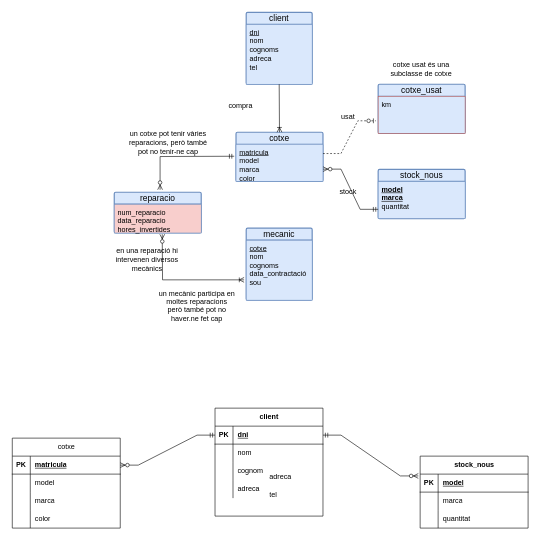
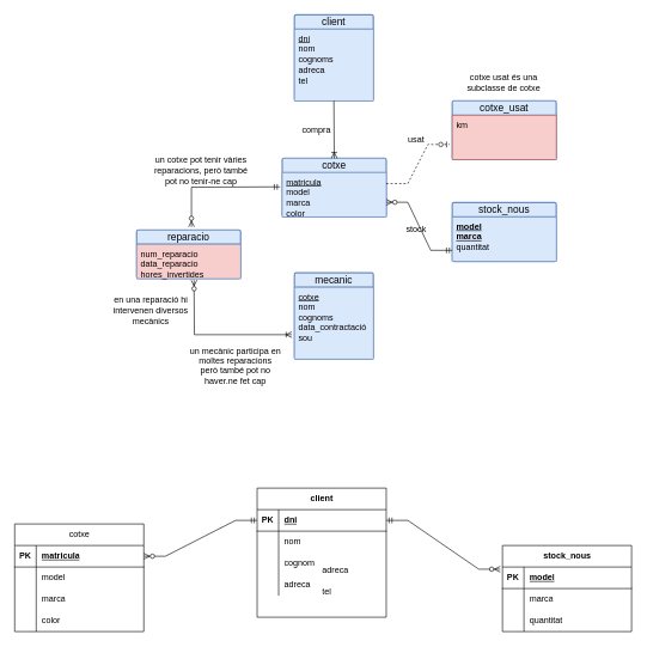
  <mxCell id="0" />
  <mxCell id="1" parent="0" />
  <mxCell id="2" value="client" style="swimlane;childLayout=stackLayout;horizontal=1;startSize=20;horizontalStack=0;rounded=1;fontSize=14;fontStyle=0;strokeWidth=2;resizeParent=0;resizeLast=1;shadow=0;dashed=0;align=center;arcSize=4;whiteSpace=wrap;html=1;fillColor=#dae8fc;strokeColor=#6c8ebf;" parent="1" vertex="1"><mxGeometry x="410" y="20" width="110" height="120" as="geometry" /></mxCell>
  <mxCell id="3" value="&lt;div&gt;&lt;u&gt;dni&lt;/u&gt;&lt;/div&gt;&lt;div&gt;nom&lt;/div&gt;&lt;div&gt;cognoms&lt;/div&gt;&lt;div&gt;adreca&lt;/div&gt;&lt;div&gt;tel&lt;br&gt;&lt;/div&gt;" style="align=left;strokeColor=#6c8ebf;fillColor=#dae8fc;spacingLeft=4;fontSize=12;verticalAlign=top;resizable=0;rotatable=0;part=1;html=1;" parent="2" vertex="1"><mxGeometry y="20" width="110" height="100" as="geometry" /></mxCell>
  <mxCell id="4" value="" style="align=left;strokeColor=#6c8ebf;fillColor=#dae8fc;spacingLeft=4;fontSize=12;verticalAlign=top;resizable=0;rotatable=0;part=1;html=1;" parent="2" vertex="1"><mxGeometry y="120" width="110" as="geometry" /></mxCell>
  <mxCell id="5" value="cotxe" style="swimlane;childLayout=stackLayout;horizontal=1;startSize=20;horizontalStack=0;rounded=1;fontSize=14;fontStyle=0;strokeWidth=2;resizeParent=0;resizeLast=1;shadow=0;dashed=0;align=center;arcSize=4;whiteSpace=wrap;html=1;fillColor=#dae8fc;strokeColor=#6c8ebf;" parent="1" vertex="1"><mxGeometry x="393" y="220" width="145" height="82" as="geometry" /></mxCell>
  <mxCell id="6" value="&lt;u&gt;matricula&lt;/u&gt;&lt;div&gt;model&lt;/div&gt;&lt;div&gt;marca&lt;/div&gt;&lt;div&gt;color&lt;br&gt;&lt;/div&gt;" style="align=left;strokeColor=#6c8ebf;fillColor=#dae8fc;spacingLeft=4;fontSize=12;verticalAlign=top;resizable=0;rotatable=0;part=1;html=1;" parent="5" vertex="1"><mxGeometry y="20" width="145" height="62" as="geometry" /></mxCell>
  <mxCell id="7" value="cotxe_usat" style="swimlane;childLayout=stackLayout;horizontal=1;startSize=20;horizontalStack=0;rounded=1;fontSize=14;fontStyle=0;strokeWidth=2;resizeParent=0;resizeLast=1;shadow=0;dashed=0;align=center;arcSize=4;whiteSpace=wrap;html=1;fillColor=#dae8fc;strokeColor=#6c8ebf;" parent="1" vertex="1"><mxGeometry x="630" y="140" width="145" height="82" as="geometry" /></mxCell>
- <mxCell id="8" value="km" style="align=left;strokeColor=#b85450;fillColor=#dae8fc;spacingLeft=4;fontSize=12;verticalAlign=top;resizable=0;rotatable=0;part=1;html=1;" parent="7" vertex="1"><mxGeometry y="20" width="145" height="62" as="geometry" /></mxCell>
+ <mxCell id="8" value="km" style="align=left;strokeColor=#b85450;fillColor=#f8cecc;spacingLeft=4;fontSize=12;verticalAlign=top;resizable=0;rotatable=0;part=1;html=1;" parent="7" vertex="1"><mxGeometry y="20" width="145" height="62" as="geometry" /></mxCell>
  <mxCell id="9" value="stock_nous" style="swimlane;childLayout=stackLayout;horizontal=1;startSize=20;horizontalStack=0;rounded=1;fontSize=14;fontStyle=0;strokeWidth=2;resizeParent=0;resizeLast=1;shadow=0;dashed=0;align=center;arcSize=4;whiteSpace=wrap;html=1;fillColor=#dae8fc;strokeColor=#6c8ebf;" parent="1" vertex="1"><mxGeometry x="630" y="282" width="145" height="82" as="geometry" /></mxCell>
  <mxCell id="10" value="&lt;b&gt;&lt;u&gt;model&lt;/u&gt;&lt;/b&gt;&lt;div&gt;&lt;b&gt;&lt;u&gt;marca&lt;/u&gt;&lt;/b&gt;&lt;/div&gt;&lt;div&gt;quantitat&lt;br&gt;&lt;/div&gt;" style="align=left;strokeColor=#6c8ebf;fillColor=#dae8fc;spacingLeft=4;fontSize=12;verticalAlign=top;resizable=0;rotatable=0;part=1;html=1;" parent="9" vertex="1"><mxGeometry y="20" width="145" height="62" as="geometry" /></mxCell>
  <mxCell id="11" value="mecanic" style="swimlane;childLayout=stackLayout;horizontal=1;startSize=20;horizontalStack=0;rounded=1;fontSize=14;fontStyle=0;strokeWidth=2;resizeParent=0;resizeLast=1;shadow=0;dashed=0;align=center;arcSize=4;whiteSpace=wrap;html=1;fillColor=#dae8fc;strokeColor=#6c8ebf;" parent="1" vertex="1"><mxGeometry x="410" y="380" width="110" height="120" as="geometry" /></mxCell>
  <mxCell id="12" value="&lt;div&gt;&lt;u&gt;cotxe&lt;/u&gt;&lt;/div&gt;&lt;div&gt;nom&lt;/div&gt;&lt;div&gt;cognoms&lt;/div&gt;&lt;div&gt;data_contractació&lt;br&gt;&lt;/div&gt;&lt;div&gt;sou&lt;br&gt;&lt;/div&gt;" style="align=left;strokeColor=#6c8ebf;fillColor=#dae8fc;spacingLeft=4;fontSize=12;verticalAlign=top;resizable=0;rotatable=0;part=1;html=1;" parent="11" vertex="1"><mxGeometry y="20" width="110" height="100" as="geometry" /></mxCell>
  <mxCell id="13" value="" style="align=left;strokeColor=#6c8ebf;fillColor=#dae8fc;spacingLeft=4;fontSize=12;verticalAlign=top;resizable=0;rotatable=0;part=1;html=1;" parent="11" vertex="1"><mxGeometry y="120" width="110" as="geometry" /></mxCell>
  <mxCell id="14" value="" style="fontSize=12;html=1;endArrow=ERoneToMany;rounded=0;exitX=0;exitY=0;exitDx=0;exitDy=0;entryX=0.5;entryY=0;entryDx=0;entryDy=0;edgeStyle=orthogonalEdgeStyle;" parent="1" source="4" target="5" edge="1"><mxGeometry width="100" height="100" relative="1" as="geometry"><mxPoint x="380" y="340" as="sourcePoint" /><mxPoint x="480" y="240" as="targetPoint" /></mxGeometry></mxCell>
  <mxCell id="15" value="un cotxe pot tenir vàries reparacions, però també pot no tenir-ne cap" style="text;html=1;strokeColor=none;fillColor=none;align=center;verticalAlign=middle;whiteSpace=wrap;rounded=0;" parent="1" vertex="1"><mxGeometry x="210" y="222" width="140" height="30" as="geometry" /></mxCell>
- <mxCell id="16" value="compra" style="text;html=1;strokeColor=none;fillColor=none;align=center;verticalAlign=middle;whiteSpace=wrap;rounded=0;" parent="1" vertex="1"><mxGeometry x="371" y="161" width="60" height="30" as="geometry" /></mxCell>
+ <mxCell id="16" value="compra" style="text;html=1;strokeColor=none;fillColor=none;align=center;verticalAlign=middle;whiteSpace=wrap;rounded=0;" parent="1" vertex="1"><mxGeometry x="411" y="166" width="60" height="30" as="geometry" /></mxCell>
  <mxCell id="17" value="stock" style="text;html=1;strokeColor=none;fillColor=none;align=center;verticalAlign=middle;whiteSpace=wrap;rounded=0;" parent="1" vertex="1"><mxGeometry x="550" y="304" width="60" height="30" as="geometry" /></mxCell>
  <mxCell id="18" value="usat" style="text;html=1;strokeColor=none;fillColor=none;align=center;verticalAlign=middle;whiteSpace=wrap;rounded=0;" parent="1" vertex="1"><mxGeometry x="550" y="180" width="60" height="30" as="geometry" /></mxCell>
  <mxCell id="19" value="" style="edgeStyle=entityRelationEdgeStyle;fontSize=12;html=1;endArrow=ERzeroToMany;startArrow=ERmandOne;rounded=0;entryX=1;entryY=0.75;entryDx=0;entryDy=0;exitX=0;exitY=0.75;exitDx=0;exitDy=0;" parent="1" source="10" target="5" edge="1"><mxGeometry width="100" height="100" relative="1" as="geometry"><mxPoint x="620" y="320" as="sourcePoint" /><mxPoint x="850" y="320" as="targetPoint" /></mxGeometry></mxCell>
  <mxCell id="20" value="" style="edgeStyle=entityRelationEdgeStyle;fontSize=12;html=1;endArrow=ERzeroToOne;endFill=1;rounded=0;entryX=-0.027;entryY=0.66;entryDx=0;entryDy=0;exitX=1;exitY=0.25;exitDx=0;exitDy=0;entryPerimeter=0;dashed=1;" parent="1" source="6" target="8" edge="1"><mxGeometry width="100" height="100" relative="1" as="geometry"><mxPoint x="750" y="420" as="sourcePoint" /><mxPoint x="850" y="320" as="targetPoint" /></mxGeometry></mxCell>
  <mxCell id="21" value="reparacio" style="swimlane;childLayout=stackLayout;horizontal=1;startSize=20;horizontalStack=0;rounded=1;fontSize=14;fontStyle=0;strokeWidth=2;resizeParent=0;resizeLast=1;shadow=0;dashed=0;align=center;arcSize=4;whiteSpace=wrap;html=1;fillColor=#dae8fc;strokeColor=#6c8ebf;" parent="1" vertex="1"><mxGeometry x="190" y="320" width="145" height="68" as="geometry" /></mxCell>
  <mxCell id="22" value="num_reparacio&lt;div&gt;data_reparacio&lt;/div&gt;&lt;div&gt;hores_invertides&lt;u&gt;&lt;br&gt;&lt;/u&gt;&lt;/div&gt;" style="align=left;strokeColor=#6c8ebf;fillColor=#f8cecc;spacingLeft=4;fontSize=12;verticalAlign=top;resizable=0;rotatable=0;part=1;html=1;" parent="21" vertex="1"><mxGeometry y="20" width="145" height="48" as="geometry" /></mxCell>
  <mxCell id="23" value="" style="fontSize=12;html=1;endArrow=ERzeroToMany;startArrow=ERmandOne;rounded=0;entryX=0.527;entryY=-0.061;entryDx=0;entryDy=0;entryPerimeter=0;edgeStyle=orthogonalEdgeStyle;" parent="1" target="21" edge="1"><mxGeometry width="100" height="100" relative="1" as="geometry"><mxPoint x="390" y="260" as="sourcePoint" /><mxPoint x="410" y="190" as="targetPoint" /></mxGeometry></mxCell>
  <mxCell id="24" value="" style="fontSize=12;html=1;endArrow=ERzeroToMany;startArrow=ERoneToMany;rounded=0;exitX=-0.032;exitY=0.661;exitDx=0;exitDy=0;exitPerimeter=0;edgeStyle=orthogonalEdgeStyle;startFill=0;" parent="1" source="12" edge="1"><mxGeometry width="100" height="100" relative="1" as="geometry"><mxPoint x="190" y="500" as="sourcePoint" /><mxPoint x="270" y="390" as="targetPoint" /></mxGeometry></mxCell>
  <mxCell id="25" value="cotxe usat és una subclasse de cotxe" style="text;html=1;strokeColor=none;fillColor=none;align=center;verticalAlign=middle;whiteSpace=wrap;rounded=0;" parent="1" vertex="1"><mxGeometry x="637" y="90" width="130" height="50" as="geometry" /></mxCell>
- <mxCell id="26" value="&lt;div&gt;en una reparació hi intervenen diversos mecànics&lt;/div&gt;" style="text;html=1;strokeColor=none;fillColor=none;align=center;verticalAlign=middle;whiteSpace=wrap;rounded=0;" parent="1" vertex="1"><mxGeometry x="175" y="410" width="140" height="43" as="geometry" /></mxCell>
+ <mxCell id="26" value="&lt;div&gt;en una reparació hi intervenen diversos mecànics&lt;/div&gt;" style="text;html=1;strokeColor=none;fillColor=none;align=center;verticalAlign=middle;whiteSpace=wrap;rounded=0;" parent="1" vertex="1"><mxGeometry x="140" y="410" width="140" height="43" as="geometry" /></mxCell>
  <mxCell id="27" value="&lt;div&gt;un mecànic participa en moltes reparacions però també pot no haver.ne fet cap&lt;/div&gt;&amp;nbsp;" style="text;html=1;strokeColor=none;fillColor=none;align=center;verticalAlign=middle;whiteSpace=wrap;rounded=0;" parent="1" vertex="1"><mxGeometry x="263" y="490" width="130" height="53" as="geometry" /></mxCell>
  <mxCell id="28" value="cotxe" style="shape=table;startSize=30;container=1;collapsible=1;childLayout=tableLayout;fixedRows=1;rowLines=0;fontStyle=0;align=center;resizeLast=1;html=1;" vertex="1" parent="1"><mxGeometry x="20" y="730" width="180" height="150" as="geometry" /></mxCell>
  <mxCell id="29" value="" style="shape=tableRow;horizontal=0;startSize=0;swimlaneHead=0;swimlaneBody=0;fillColor=none;collapsible=0;dropTarget=0;points=[[0,0.5],[1,0.5]];portConstraint=eastwest;top=0;left=0;right=0;bottom=1;" vertex="1" parent="28"><mxGeometry y="30" width="180" height="30" as="geometry" /></mxCell>
  <mxCell id="30" value="PK" style="shape=partialRectangle;connectable=0;fillColor=none;top=0;left=0;bottom=0;right=0;fontStyle=1;overflow=hidden;whiteSpace=wrap;html=1;" vertex="1" parent="29"><mxGeometry width="30" height="30" as="geometry"><mxRectangle width="30" height="30" as="alternateBounds" /></mxGeometry></mxCell>
  <mxCell id="31" value="matricula" style="shape=partialRectangle;connectable=0;fillColor=none;top=0;left=0;bottom=0;right=0;align=left;spacingLeft=6;fontStyle=5;overflow=hidden;whiteSpace=wrap;html=1;" vertex="1" parent="29"><mxGeometry x="30" width="150" height="30" as="geometry"><mxRectangle width="150" height="30" as="alternateBounds" /></mxGeometry></mxCell>
  <mxCell id="32" value="" style="shape=tableRow;horizontal=0;startSize=0;swimlaneHead=0;swimlaneBody=0;fillColor=none;collapsible=0;dropTarget=0;points=[[0,0.5],[1,0.5]];portConstraint=eastwest;top=0;left=0;right=0;bottom=0;" vertex="1" parent="28"><mxGeometry y="60" width="180" height="30" as="geometry" /></mxCell>
  <mxCell id="33" value="" style="shape=partialRectangle;connectable=0;fillColor=none;top=0;left=0;bottom=0;right=0;editable=1;overflow=hidden;whiteSpace=wrap;html=1;" vertex="1" parent="32"><mxGeometry width="30" height="30" as="geometry"><mxRectangle width="30" height="30" as="alternateBounds" /></mxGeometry></mxCell>
  <mxCell id="34" value="model" style="shape=partialRectangle;connectable=0;fillColor=none;top=0;left=0;bottom=0;right=0;align=left;spacingLeft=6;overflow=hidden;whiteSpace=wrap;html=1;" vertex="1" parent="32"><mxGeometry x="30" width="150" height="30" as="geometry"><mxRectangle width="150" height="30" as="alternateBounds" /></mxGeometry></mxCell>
  <mxCell id="35" value="" style="shape=tableRow;horizontal=0;startSize=0;swimlaneHead=0;swimlaneBody=0;fillColor=none;collapsible=0;dropTarget=0;points=[[0,0.5],[1,0.5]];portConstraint=eastwest;top=0;left=0;right=0;bottom=0;" vertex="1" parent="28"><mxGeometry y="90" width="180" height="30" as="geometry" /></mxCell>
  <mxCell id="36" value="" style="shape=partialRectangle;connectable=0;fillColor=none;top=0;left=0;bottom=0;right=0;editable=1;overflow=hidden;whiteSpace=wrap;html=1;" vertex="1" parent="35"><mxGeometry width="30" height="30" as="geometry"><mxRectangle width="30" height="30" as="alternateBounds" /></mxGeometry></mxCell>
  <mxCell id="37" value="marca" style="shape=partialRectangle;connectable=0;fillColor=none;top=0;left=0;bottom=0;right=0;align=left;spacingLeft=6;overflow=hidden;whiteSpace=wrap;html=1;" vertex="1" parent="35"><mxGeometry x="30" width="150" height="30" as="geometry"><mxRectangle width="150" height="30" as="alternateBounds" /></mxGeometry></mxCell>
  <mxCell id="38" value="" style="shape=tableRow;horizontal=0;startSize=0;swimlaneHead=0;swimlaneBody=0;fillColor=none;collapsible=0;dropTarget=0;points=[[0,0.5],[1,0.5]];portConstraint=eastwest;top=0;left=0;right=0;bottom=0;" vertex="1" parent="28"><mxGeometry y="120" width="180" height="30" as="geometry" /></mxCell>
  <mxCell id="39" value="" style="shape=partialRectangle;connectable=0;fillColor=none;top=0;left=0;bottom=0;right=0;editable=1;overflow=hidden;whiteSpace=wrap;html=1;" vertex="1" parent="38"><mxGeometry width="30" height="30" as="geometry"><mxRectangle width="30" height="30" as="alternateBounds" /></mxGeometry></mxCell>
  <mxCell id="40" value="color" style="shape=partialRectangle;connectable=0;fillColor=none;top=0;left=0;bottom=0;right=0;align=left;spacingLeft=6;overflow=hidden;whiteSpace=wrap;html=1;" vertex="1" parent="38"><mxGeometry x="30" width="150" height="30" as="geometry"><mxRectangle width="150" height="30" as="alternateBounds" /></mxGeometry></mxCell>
  <mxCell id="41" value="client" style="shape=table;startSize=30;container=1;collapsible=1;childLayout=tableLayout;fixedRows=1;rowLines=0;fontStyle=1;align=center;resizeLast=1;html=1;" vertex="1" parent="1"><mxGeometry x="358" y="680" width="180" height="180" as="geometry" /></mxCell>
  <mxCell id="42" value="" style="shape=tableRow;horizontal=0;startSize=0;swimlaneHead=0;swimlaneBody=0;fillColor=none;collapsible=0;dropTarget=0;points=[[0,0.5],[1,0.5]];portConstraint=eastwest;top=0;left=0;right=0;bottom=1;" vertex="1" parent="41"><mxGeometry y="30" width="180" height="30" as="geometry" /></mxCell>
  <mxCell id="43" value="PK" style="shape=partialRectangle;connectable=0;fillColor=none;top=0;left=0;bottom=0;right=0;fontStyle=1;overflow=hidden;whiteSpace=wrap;html=1;" vertex="1" parent="42"><mxGeometry width="30" height="30" as="geometry"><mxRectangle width="30" height="30" as="alternateBounds" /></mxGeometry></mxCell>
  <mxCell id="44" value="dni" style="shape=partialRectangle;connectable=0;fillColor=none;top=0;left=0;bottom=0;right=0;align=left;spacingLeft=6;fontStyle=5;overflow=hidden;whiteSpace=wrap;html=1;" vertex="1" parent="42"><mxGeometry x="30" width="150" height="30" as="geometry"><mxRectangle width="150" height="30" as="alternateBounds" /></mxGeometry></mxCell>
  <mxCell id="45" value="" style="shape=tableRow;horizontal=0;startSize=0;swimlaneHead=0;swimlaneBody=0;fillColor=none;collapsible=0;dropTarget=0;points=[[0,0.5],[1,0.5]];portConstraint=eastwest;top=0;left=0;right=0;bottom=0;" vertex="1" parent="41"><mxGeometry y="60" width="180" height="30" as="geometry" /></mxCell>
  <mxCell id="46" value="" style="shape=partialRectangle;connectable=0;fillColor=none;top=0;left=0;bottom=0;right=0;editable=1;overflow=hidden;whiteSpace=wrap;html=1;" vertex="1" parent="45"><mxGeometry width="30" height="30" as="geometry"><mxRectangle width="30" height="30" as="alternateBounds" /></mxGeometry></mxCell>
  <mxCell id="47" value="nom" style="shape=partialRectangle;connectable=0;fillColor=none;top=0;left=0;bottom=0;right=0;align=left;spacingLeft=6;overflow=hidden;whiteSpace=wrap;html=1;" vertex="1" parent="45"><mxGeometry x="30" width="150" height="30" as="geometry"><mxRectangle width="150" height="30" as="alternateBounds" /></mxGeometry></mxCell>
  <mxCell id="48" value="" style="shape=tableRow;horizontal=0;startSize=0;swimlaneHead=0;swimlaneBody=0;fillColor=none;collapsible=0;dropTarget=0;points=[[0,0.5],[1,0.5]];portConstraint=eastwest;top=0;left=0;right=0;bottom=0;" vertex="1" parent="41"><mxGeometry y="90" width="180" height="30" as="geometry" /></mxCell>
  <mxCell id="49" value="" style="shape=partialRectangle;connectable=0;fillColor=none;top=0;left=0;bottom=0;right=0;editable=1;overflow=hidden;whiteSpace=wrap;html=1;" vertex="1" parent="48"><mxGeometry width="30" height="30" as="geometry"><mxRectangle width="30" height="30" as="alternateBounds" /></mxGeometry></mxCell>
  <mxCell id="50" value="cognom" style="shape=partialRectangle;connectable=0;fillColor=none;top=0;left=0;bottom=0;right=0;align=left;spacingLeft=6;overflow=hidden;whiteSpace=wrap;html=1;" vertex="1" parent="48"><mxGeometry x="30" width="150" height="30" as="geometry"><mxRectangle width="150" height="30" as="alternateBounds" /></mxGeometry></mxCell>
  <mxCell id="51" value="" style="shape=tableRow;horizontal=0;startSize=0;swimlaneHead=0;swimlaneBody=0;fillColor=none;collapsible=0;dropTarget=0;points=[[0,0.5],[1,0.5]];portConstraint=eastwest;top=0;left=0;right=0;bottom=0;" vertex="1" parent="41"><mxGeometry y="120" width="180" height="30" as="geometry" /></mxCell>
  <mxCell id="52" value="" style="shape=partialRectangle;connectable=0;fillColor=none;top=0;left=0;bottom=0;right=0;editable=1;overflow=hidden;whiteSpace=wrap;html=1;" vertex="1" parent="51"><mxGeometry width="30" height="30" as="geometry"><mxRectangle width="30" height="30" as="alternateBounds" /></mxGeometry></mxCell>
  <mxCell id="53" value="adreca" style="shape=partialRectangle;connectable=0;fillColor=none;top=0;left=0;bottom=0;right=0;align=left;spacingLeft=6;overflow=hidden;whiteSpace=wrap;html=1;" vertex="1" parent="51"><mxGeometry x="30" width="150" height="30" as="geometry"><mxRectangle width="150" height="30" as="alternateBounds" /></mxGeometry></mxCell>
  <mxCell id="54" value="stock_nous" style="shape=table;startSize=30;container=1;collapsible=1;childLayout=tableLayout;fixedRows=1;rowLines=0;fontStyle=1;align=center;resizeLast=1;html=1;" vertex="1" parent="1"><mxGeometry x="700" y="760" width="180" height="120" as="geometry" /></mxCell>
  <mxCell id="55" value="" style="shape=tableRow;horizontal=0;startSize=0;swimlaneHead=0;swimlaneBody=0;fillColor=none;collapsible=0;dropTarget=0;points=[[0,0.5],[1,0.5]];portConstraint=eastwest;top=0;left=0;right=0;bottom=1;" vertex="1" parent="54"><mxGeometry y="30" width="180" height="30" as="geometry" /></mxCell>
  <mxCell id="56" value="PK" style="shape=partialRectangle;connectable=0;fillColor=none;top=0;left=0;bottom=0;right=0;fontStyle=1;overflow=hidden;whiteSpace=wrap;html=1;" vertex="1" parent="55"><mxGeometry width="30" height="30" as="geometry"><mxRectangle width="30" height="30" as="alternateBounds" /></mxGeometry></mxCell>
  <mxCell id="57" value="model" style="shape=partialRectangle;connectable=0;fillColor=none;top=0;left=0;bottom=0;right=0;align=left;spacingLeft=6;fontStyle=5;overflow=hidden;whiteSpace=wrap;html=1;" vertex="1" parent="55"><mxGeometry x="30" width="150" height="30" as="geometry"><mxRectangle width="150" height="30" as="alternateBounds" /></mxGeometry></mxCell>
  <mxCell id="58" value="" style="shape=tableRow;horizontal=0;startSize=0;swimlaneHead=0;swimlaneBody=0;fillColor=none;collapsible=0;dropTarget=0;points=[[0,0.5],[1,0.5]];portConstraint=eastwest;top=0;left=0;right=0;bottom=0;" vertex="1" parent="54"><mxGeometry y="60" width="180" height="30" as="geometry" /></mxCell>
  <mxCell id="59" value="" style="shape=partialRectangle;connectable=0;fillColor=none;top=0;left=0;bottom=0;right=0;editable=1;overflow=hidden;whiteSpace=wrap;html=1;" vertex="1" parent="58"><mxGeometry width="30" height="30" as="geometry"><mxRectangle width="30" height="30" as="alternateBounds" /></mxGeometry></mxCell>
  <mxCell id="60" value="marca" style="shape=partialRectangle;connectable=0;fillColor=none;top=0;left=0;bottom=0;right=0;align=left;spacingLeft=6;overflow=hidden;whiteSpace=wrap;html=1;" vertex="1" parent="58"><mxGeometry x="30" width="150" height="30" as="geometry"><mxRectangle width="150" height="30" as="alternateBounds" /></mxGeometry></mxCell>
  <mxCell id="61" value="" style="shape=tableRow;horizontal=0;startSize=0;swimlaneHead=0;swimlaneBody=0;fillColor=none;collapsible=0;dropTarget=0;points=[[0,0.5],[1,0.5]];portConstraint=eastwest;top=0;left=0;right=0;bottom=0;" vertex="1" parent="54"><mxGeometry y="90" width="180" height="30" as="geometry" /></mxCell>
  <mxCell id="62" value="" style="shape=partialRectangle;connectable=0;fillColor=none;top=0;left=0;bottom=0;right=0;editable=1;overflow=hidden;whiteSpace=wrap;html=1;" vertex="1" parent="61"><mxGeometry width="30" height="30" as="geometry"><mxRectangle width="30" height="30" as="alternateBounds" /></mxGeometry></mxCell>
  <mxCell id="63" value="quantitat" style="shape=partialRectangle;connectable=0;fillColor=none;top=0;left=0;bottom=0;right=0;align=left;spacingLeft=6;overflow=hidden;whiteSpace=wrap;html=1;" vertex="1" parent="61"><mxGeometry x="30" width="150" height="30" as="geometry"><mxRectangle width="150" height="30" as="alternateBounds" /></mxGeometry></mxCell>
  <mxCell id="64" value="adreca" style="shape=partialRectangle;connectable=0;fillColor=none;top=0;left=0;bottom=0;right=0;align=left;spacingLeft=6;overflow=hidden;whiteSpace=wrap;html=1;" vertex="1" parent="1"><mxGeometry x="441" y="780" width="150" height="30" as="geometry"><mxRectangle width="150" height="30" as="alternateBounds" /></mxGeometry></mxCell>
  <mxCell id="65" value="" style="shape=partialRectangle;connectable=0;fillColor=none;top=0;left=0;bottom=0;right=0;editable=1;overflow=hidden;whiteSpace=wrap;html=1;" vertex="1" parent="1"><mxGeometry x="421" y="790" width="30" height="30" as="geometry"><mxRectangle width="30" height="30" as="alternateBounds" /></mxGeometry></mxCell>
  <mxCell id="66" value="tel" style="shape=partialRectangle;connectable=0;fillColor=none;top=0;left=0;bottom=0;right=0;align=left;spacingLeft=6;overflow=hidden;whiteSpace=wrap;html=1;" vertex="1" parent="1"><mxGeometry x="441" y="810" width="150" height="30" as="geometry"><mxRectangle width="150" height="30" as="alternateBounds" /></mxGeometry></mxCell>
  <mxCell id="67" value="" style="edgeStyle=entityRelationEdgeStyle;fontSize=12;html=1;endArrow=ERzeroToMany;startArrow=ERmandOne;rounded=0;exitX=0;exitY=0.5;exitDx=0;exitDy=0;entryX=1;entryY=0.5;entryDx=0;entryDy=0;" edge="1" parent="1" source="42" target="29"><mxGeometry width="100" height="100" relative="1" as="geometry"><mxPoint x="410" y="520" as="sourcePoint" /><mxPoint x="510" y="420" as="targetPoint" /></mxGeometry></mxCell>
  <mxCell id="68" value="" style="edgeStyle=entityRelationEdgeStyle;fontSize=12;html=1;endArrow=ERzeroToMany;startArrow=ERmandOne;rounded=0;entryX=-0.017;entryY=0.1;entryDx=0;entryDy=0;entryPerimeter=0;exitX=1;exitY=0.5;exitDx=0;exitDy=0;" edge="1" parent="1" source="42" target="55"><mxGeometry width="100" height="100" relative="1" as="geometry"><mxPoint x="590" y="790" as="sourcePoint" /><mxPoint x="200" y="715" as="targetPoint" /></mxGeometry></mxCell>
